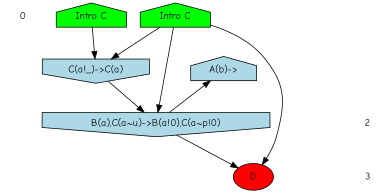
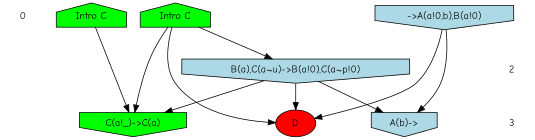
  digraph {
    fontname="Comic Neue"
    ranksep=.5
    node [fontname="Comic Neue" shape=invhouse fillcolor=lightblue style=filled]
    edge [fontname="Comic Neue"]
    0 [shape=plaintext fillcolor="" style=""]
    n2 [fillcolor=green label="Intro C" shape=house]
    n3 [fillcolor=green label="Intro C" shape=house]
-   n5 [label="A(b)->" shape=house]
-   n6 [label="C(a!_)->C(a)"]
+   n4 [label="->A(a!0,b),B(a!0)"]
+   n5 [label="A(b)->"]
+   n6 [fillcolor=green label="C(a!_)->C(a)"]
    2 [shape=plaintext fillcolor="" style=""]
    n8 [label="B(a),C(a~u)->B(a!0),C(a~p!0)"]
    3 [shape=plaintext fillcolor="" style=""]
    n10 [fillcolor=red label=D shape=""]
    subgraph sub_1 {
      rank=same
      0
      n2
      n3
+     n4
    }
    subgraph sub_2 {
      rank=same
      n5
      n6
    }
    subgraph sub_3 {
      rank=same
      2
      n8
    }
    subgraph sub_4 {
      rank=same
      3
      n10
    }
    n2 -> n6
    n2 -> n8
    n2 -> n10
    n3 -> n6
-   n6 -> n8
+   n4 -> n5
+   n4 -> n10
+   n8 -> n6
    2 -> 3 [style=invis]
    n8 -> n5
    n8 -> n10
  }
